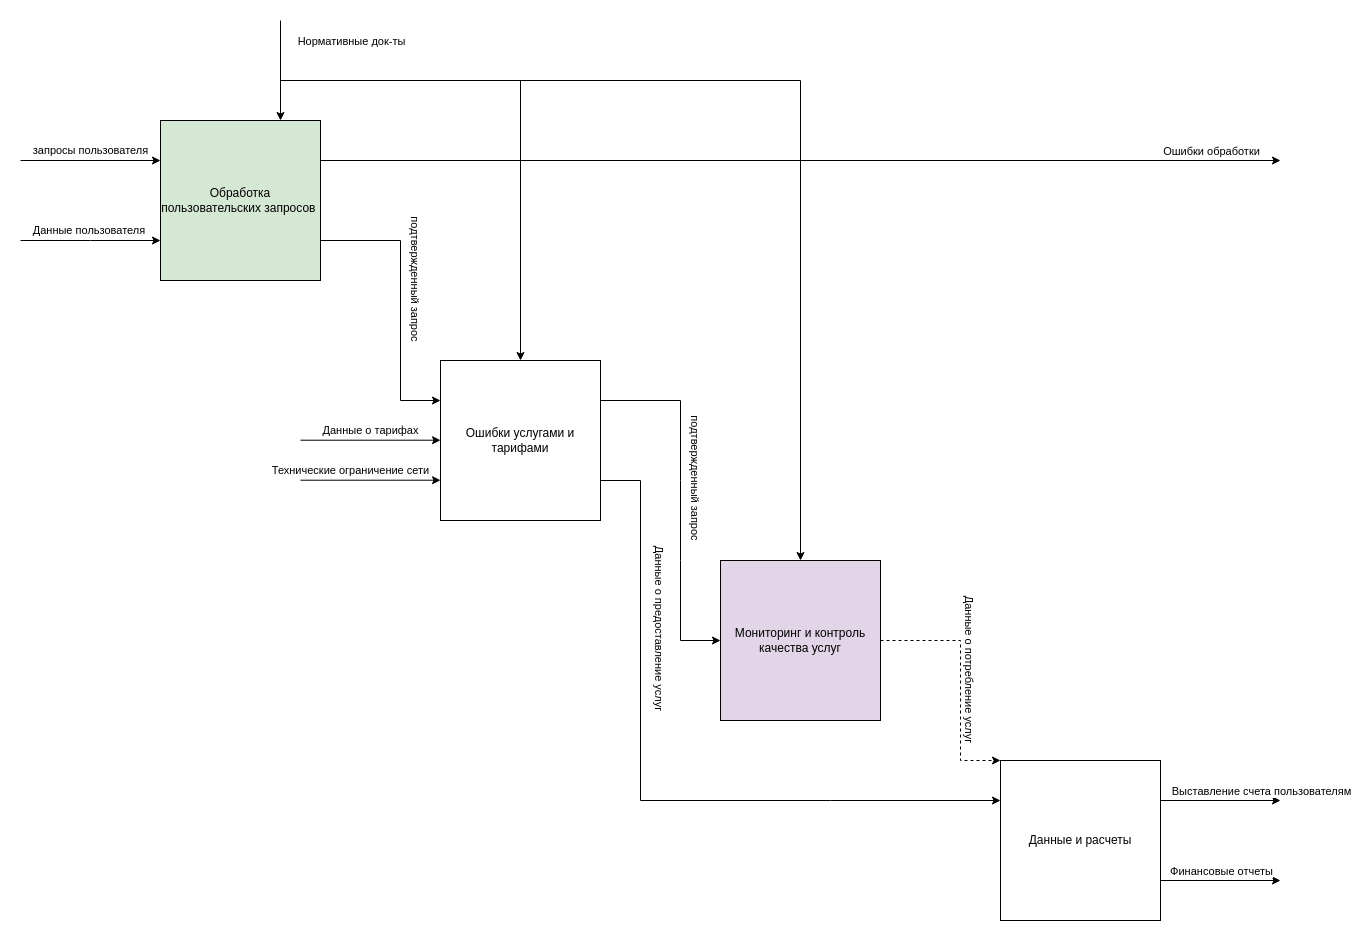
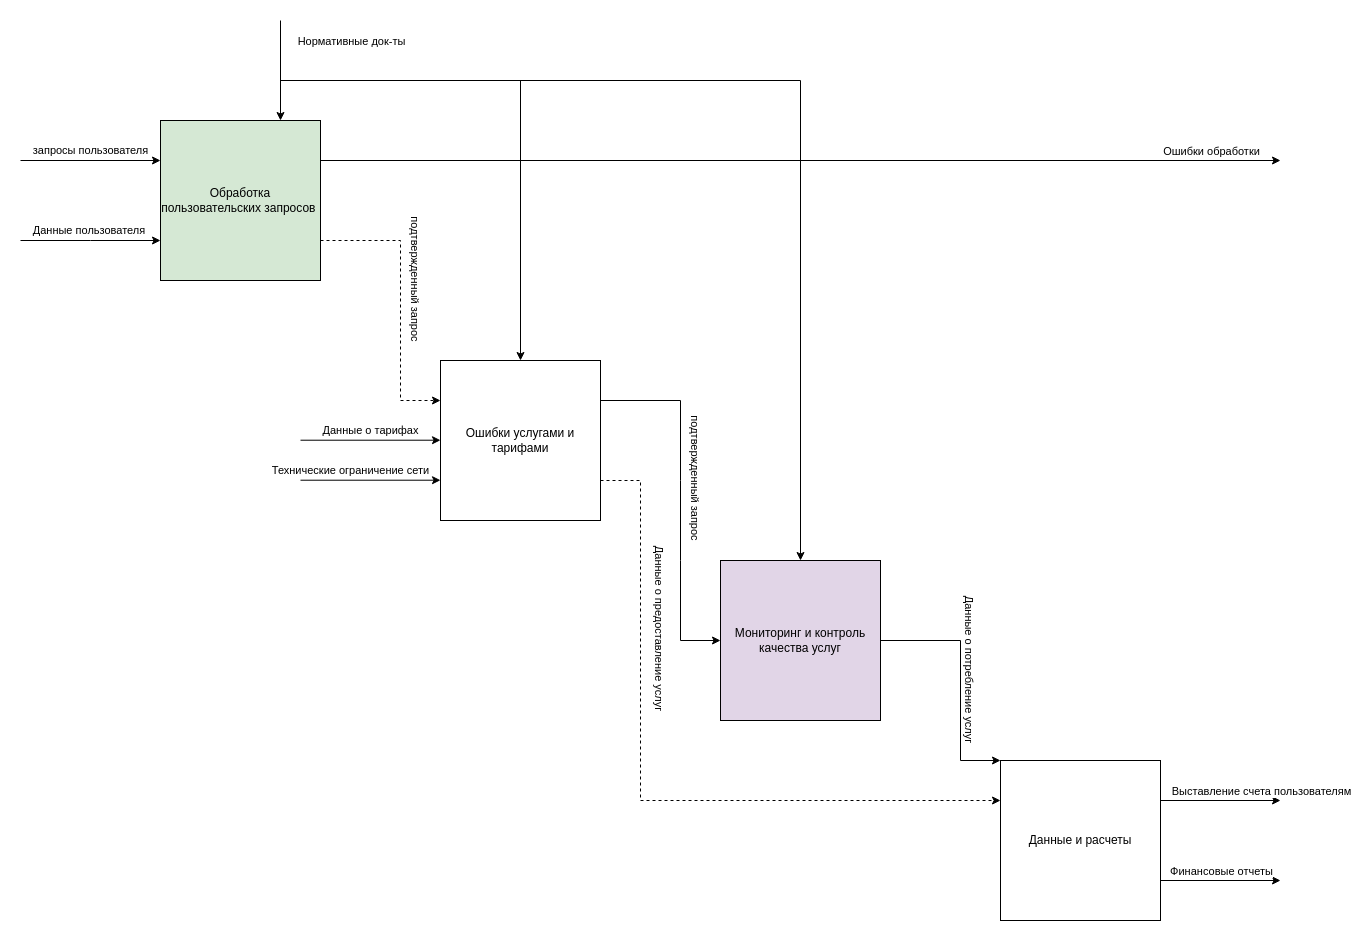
  <mxCell id="0" />
  <mxCell id="1" parent="0" />
  <mxCell id="2" value="Обработка пользовательских запросов&amp;nbsp;" style="whiteSpace=wrap;html=1;aspect=fixed;fillColor=#d5e8d4;" parent="1" vertex="1"><mxGeometry x="160" y="120" width="160" height="160" as="geometry" /></mxCell>
  <mxCell id="3" value="Ошибки услугами и тарифами" style="whiteSpace=wrap;html=1;aspect=fixed;" parent="1" vertex="1"><mxGeometry x="440" y="360" width="160" height="160" as="geometry" /></mxCell>
- <mxCell id="4" value="" style="edgeStyle=orthogonalEdgeStyle;rounded=0;orthogonalLoop=1;jettySize=auto;html=1;entryX=0;entryY=0;entryDx=0;entryDy=0;dashed=1;" parent="1" source="6" target="21" edge="1"><mxGeometry relative="1" as="geometry"><Array as="points"><mxPoint x="960" y="640" /><mxPoint x="960" y="760" /></Array></mxGeometry></mxCell>
+ <mxCell id="4" value="" style="edgeStyle=orthogonalEdgeStyle;rounded=0;orthogonalLoop=1;jettySize=auto;html=1;entryX=0;entryY=0;entryDx=0;entryDy=0;" parent="1" source="6" target="21" edge="1"><mxGeometry relative="1" as="geometry"><Array as="points"><mxPoint x="960" y="640" /><mxPoint x="960" y="760" /></Array></mxGeometry></mxCell>
  <mxCell id="5" value="Данные о потребление услуг" style="edgeLabel;html=1;align=center;verticalAlign=middle;resizable=0;points=[];rotation=90;" parent="4" vertex="1" connectable="0"><mxGeometry x="-0.1" y="-1" relative="1" as="geometry"><mxPoint x="11" as="offset" /></mxGeometry></mxCell>
  <mxCell id="6" value="Мониторинг и контроль качества услуг" style="whiteSpace=wrap;html=1;aspect=fixed;fillColor=#e1d5e7;" parent="1" vertex="1"><mxGeometry x="720" y="560" width="160" height="160" as="geometry" /></mxCell>
  <mxCell id="7" value="запросы пользователя" style="endArrow=classic;html=1;rounded=0;entryX=0;entryY=0.25;entryDx=0;entryDy=0;" parent="1" target="2" edge="1"><mxGeometry y="10" width="50" height="50" relative="1" as="geometry"><mxPoint x="20" y="160" as="sourcePoint" /><mxPoint x="430" y="330" as="targetPoint" /><mxPoint as="offset" /></mxGeometry></mxCell>
  <mxCell id="8" value="Данные пользователя&amp;nbsp;" style="endArrow=classic;html=1;rounded=0;entryX=0;entryY=0.25;entryDx=0;entryDy=0;" parent="1" edge="1"><mxGeometry y="10" width="50" height="50" relative="1" as="geometry"><mxPoint x="20" y="240" as="sourcePoint" /><mxPoint x="160" y="240" as="targetPoint" /><Array as="points"><mxPoint x="90" y="240" /></Array><mxPoint as="offset" /></mxGeometry></mxCell>
  <mxCell id="9" value="" style="endArrow=classic;html=1;rounded=0;entryX=0.75;entryY=0;entryDx=0;entryDy=0;" parent="1" target="2" edge="1"><mxGeometry width="50" height="50" relative="1" as="geometry"><mxPoint x="280" y="20" as="sourcePoint" /><mxPoint x="430" y="330" as="targetPoint" /></mxGeometry></mxCell>
  <mxCell id="10" value="Нормативные док-ты" style="edgeLabel;html=1;align=center;verticalAlign=middle;resizable=0;points=[];rotation=0;" parent="9" vertex="1" connectable="0"><mxGeometry x="-0.54" y="1" relative="1" as="geometry"><mxPoint x="69" y="-3" as="offset" /></mxGeometry></mxCell>
  <mxCell id="11" value="" style="endArrow=classic;html=1;rounded=0;entryX=0.5;entryY=0;entryDx=0;entryDy=0;endSize=6;strokeWidth=1;" parent="1" target="3" edge="1"><mxGeometry width="50" height="50" relative="1" as="geometry"><mxPoint x="280" y="80" as="sourcePoint" /><mxPoint x="430" y="330" as="targetPoint" /><Array as="points"><mxPoint x="520" y="80" /></Array></mxGeometry></mxCell>
  <mxCell id="12" value="" style="endArrow=classic;html=1;rounded=0;entryX=0.5;entryY=0;entryDx=0;entryDy=0;" parent="1" target="6" edge="1"><mxGeometry width="50" height="50" relative="1" as="geometry"><mxPoint x="480" y="80" as="sourcePoint" /><mxPoint x="430" y="330" as="targetPoint" /><Array as="points"><mxPoint x="800" y="80" /></Array></mxGeometry></mxCell>
- <mxCell id="13" value="" style="endArrow=classic;html=1;rounded=0;exitX=1;exitY=0.75;exitDx=0;exitDy=0;entryX=0;entryY=0.25;entryDx=0;entryDy=0;" parent="1" source="2" target="3" edge="1"><mxGeometry width="50" height="50" relative="1" as="geometry"><mxPoint x="380" y="380" as="sourcePoint" /><mxPoint x="430" y="330" as="targetPoint" /><Array as="points"><mxPoint x="400" y="240" /><mxPoint x="400" y="400" /></Array></mxGeometry></mxCell>
+ <mxCell id="13" value="" style="endArrow=classic;html=1;rounded=0;exitX=1;exitY=0.75;exitDx=0;exitDy=0;entryX=0;entryY=0.25;entryDx=0;entryDy=0;dashed=1;" parent="1" source="2" target="3" edge="1"><mxGeometry width="50" height="50" relative="1" as="geometry"><mxPoint x="380" y="380" as="sourcePoint" /><mxPoint x="430" y="330" as="targetPoint" /><Array as="points"><mxPoint x="400" y="240" /><mxPoint x="400" y="400" /></Array></mxGeometry></mxCell>
  <mxCell id="14" value="подтвержденный запрос&amp;nbsp;" style="edgeLabel;html=1;align=center;verticalAlign=middle;resizable=0;points=[];rotation=90;" parent="13" vertex="1" connectable="0"><mxGeometry x="-0.034" relative="1" as="geometry"><mxPoint x="16" y="-16" as="offset" /></mxGeometry></mxCell>
  <mxCell id="15" value="" style="endArrow=classic;html=1;rounded=0;exitX=1;exitY=0.25;exitDx=0;exitDy=0;" parent="1" source="2" edge="1"><mxGeometry width="50" height="50" relative="1" as="geometry"><mxPoint x="400" y="200" as="sourcePoint" /><mxPoint x="1280" y="160" as="targetPoint" /></mxGeometry></mxCell>
  <mxCell id="16" value="Ошибки обработки" style="edgeLabel;html=1;align=center;verticalAlign=middle;resizable=0;points=[];" parent="15" vertex="1" connectable="0"><mxGeometry x="-0.838" y="-1" relative="1" as="geometry"><mxPoint x="812" y="-11" as="offset" /></mxGeometry></mxCell>
  <mxCell id="17" value="Данные о тарифах" style="endArrow=classic;html=1;rounded=0;entryX=0;entryY=0.25;entryDx=0;entryDy=0;" parent="1" edge="1"><mxGeometry y="10" width="50" height="50" relative="1" as="geometry"><mxPoint x="300" y="439.71" as="sourcePoint" /><mxPoint x="440" y="439.71" as="targetPoint" /><mxPoint as="offset" /></mxGeometry></mxCell>
  <mxCell id="18" value="Технические ограничение сети" style="endArrow=classic;html=1;rounded=0;entryX=0;entryY=0.25;entryDx=0;entryDy=0;" parent="1" edge="1"><mxGeometry x="-0.286" y="10" width="50" height="50" relative="1" as="geometry"><mxPoint x="300" y="479.71" as="sourcePoint" /><mxPoint x="440" y="479.71" as="targetPoint" /><mxPoint as="offset" /></mxGeometry></mxCell>
  <mxCell id="19" value="" style="endArrow=classic;html=1;rounded=0;exitX=1;exitY=0.25;exitDx=0;exitDy=0;entryX=0;entryY=0.25;entryDx=0;entryDy=0;" parent="1" source="3" edge="1"><mxGeometry width="50" height="50" relative="1" as="geometry"><mxPoint x="600" y="480" as="sourcePoint" /><mxPoint x="720" y="640" as="targetPoint" /><Array as="points"><mxPoint x="680" y="400" /><mxPoint x="680" y="480" /><mxPoint x="680" y="560" /><mxPoint x="680" y="640" /></Array></mxGeometry></mxCell>
  <mxCell id="20" value="подтвержденный запрос&amp;nbsp;" style="edgeLabel;html=1;align=center;verticalAlign=middle;resizable=0;points=[];rotation=90;" parent="19" vertex="1" connectable="0"><mxGeometry x="-0.034" relative="1" as="geometry"><mxPoint x="16" y="-16" as="offset" /></mxGeometry></mxCell>
  <mxCell id="21" value="Данные и расчеты" style="whiteSpace=wrap;html=1;aspect=fixed;" parent="1" vertex="1"><mxGeometry x="1000" y="760" width="160" height="160" as="geometry" /></mxCell>
- <mxCell id="22" value="" style="endArrow=classic;html=1;rounded=0;exitX=1;exitY=0.75;exitDx=0;exitDy=0;entryX=0;entryY=0.25;entryDx=0;entryDy=0;" parent="1" source="3" target="21" edge="1"><mxGeometry width="50" height="50" relative="1" as="geometry"><mxPoint x="670" y="630" as="sourcePoint" /><mxPoint x="720" y="580" as="targetPoint" /><Array as="points"><mxPoint x="640" y="480" /><mxPoint x="640" y="800" /><mxPoint x="830" y="800" /></Array></mxGeometry></mxCell>
+ <mxCell id="22" value="" style="endArrow=classic;html=1;rounded=0;exitX=1;exitY=0.75;exitDx=0;exitDy=0;entryX=0;entryY=0.25;entryDx=0;entryDy=0;dashed=1;" parent="1" source="3" target="21" edge="1"><mxGeometry width="50" height="50" relative="1" as="geometry"><mxPoint x="670" y="630" as="sourcePoint" /><mxPoint x="720" y="580" as="targetPoint" /><Array as="points"><mxPoint x="640" y="480" /><mxPoint x="640" y="800" /><mxPoint x="830" y="800" /></Array></mxGeometry></mxCell>
  <mxCell id="23" value="Данные о предоставление услуг" style="edgeLabel;html=1;align=center;verticalAlign=middle;resizable=0;points=[];rotation=90;" parent="22" vertex="1" connectable="0"><mxGeometry x="-0.675" relative="1" as="geometry"><mxPoint x="20" y="70" as="offset" /></mxGeometry></mxCell>
  <mxCell id="24" value="" style="endArrow=classic;html=1;rounded=0;exitX=1;exitY=0.25;exitDx=0;exitDy=0;" parent="1" edge="1"><mxGeometry width="50" height="50" relative="1" as="geometry"><mxPoint x="1160" y="800" as="sourcePoint" /><mxPoint x="1280" y="800" as="targetPoint" /></mxGeometry></mxCell>
  <mxCell id="25" value="Выставление счета пользователям" style="edgeLabel;html=1;align=center;verticalAlign=middle;resizable=0;points=[];" parent="24" vertex="1" connectable="0"><mxGeometry x="-0.838" y="-1" relative="1" as="geometry"><mxPoint x="90" y="-11" as="offset" /></mxGeometry></mxCell>
  <mxCell id="26" value="" style="endArrow=classic;html=1;rounded=0;exitX=1;exitY=0.25;exitDx=0;exitDy=0;" parent="1" edge="1"><mxGeometry width="50" height="50" relative="1" as="geometry"><mxPoint x="1160" y="880" as="sourcePoint" /><mxPoint x="1280" y="880" as="targetPoint" /></mxGeometry></mxCell>
  <mxCell id="27" value="Финансовые отчеты" style="edgeLabel;html=1;align=center;verticalAlign=middle;resizable=0;points=[];" parent="26" vertex="1" connectable="0"><mxGeometry x="-0.838" y="-1" relative="1" as="geometry"><mxPoint x="50" y="-11" as="offset" /></mxGeometry></mxCell>
